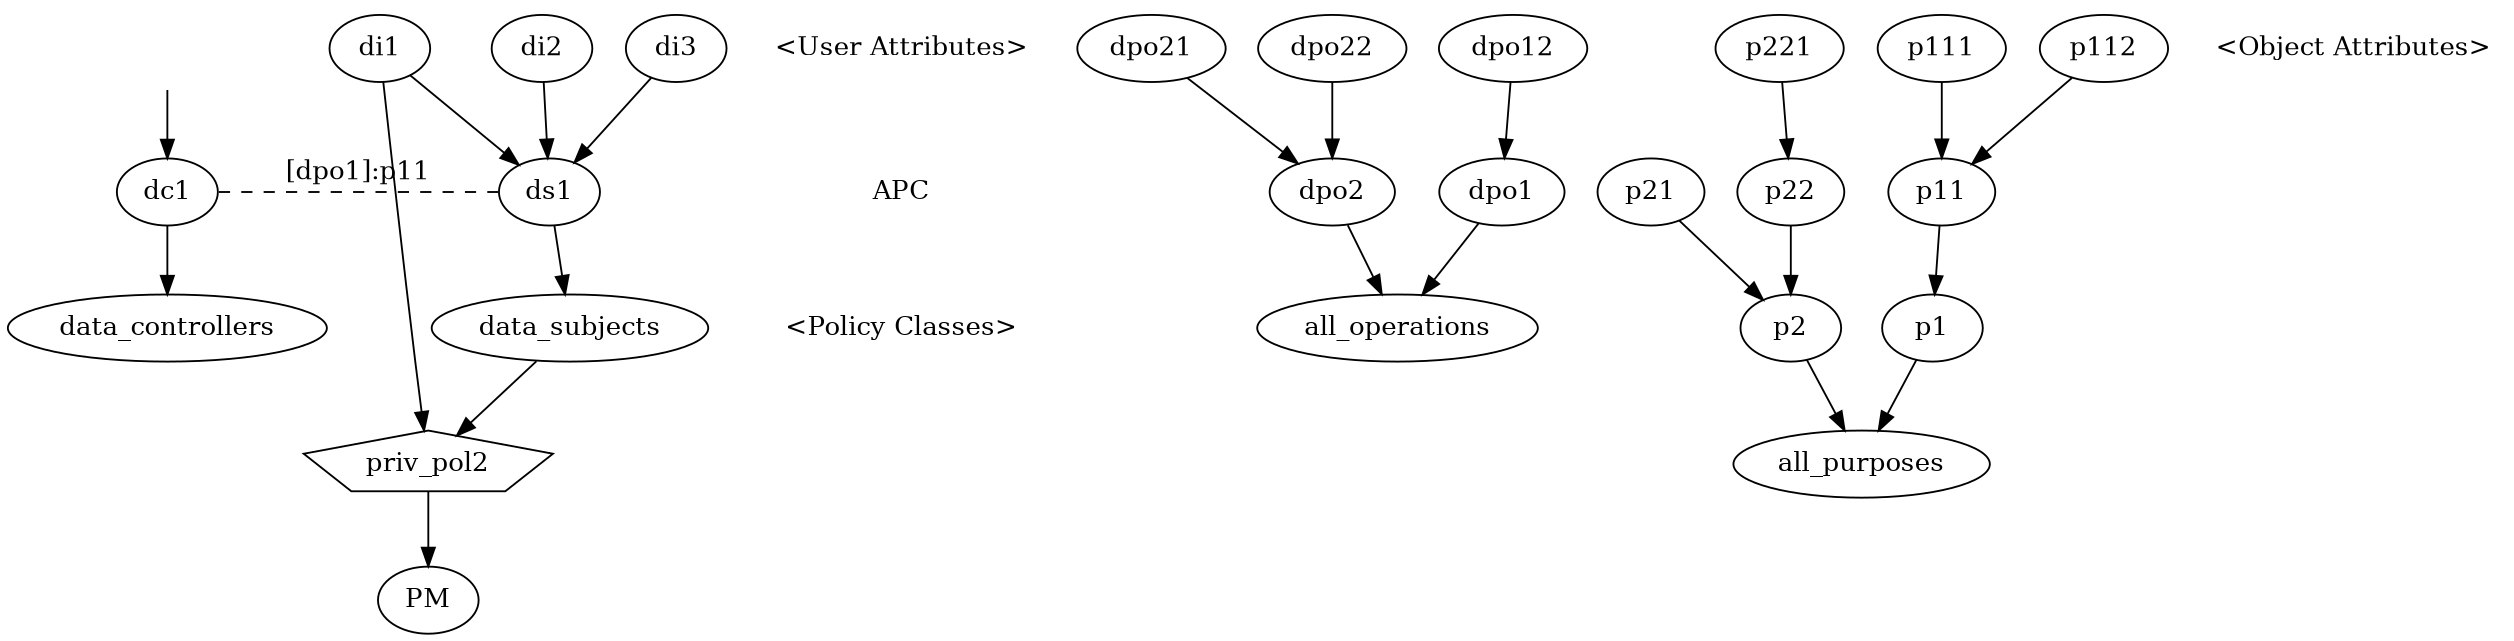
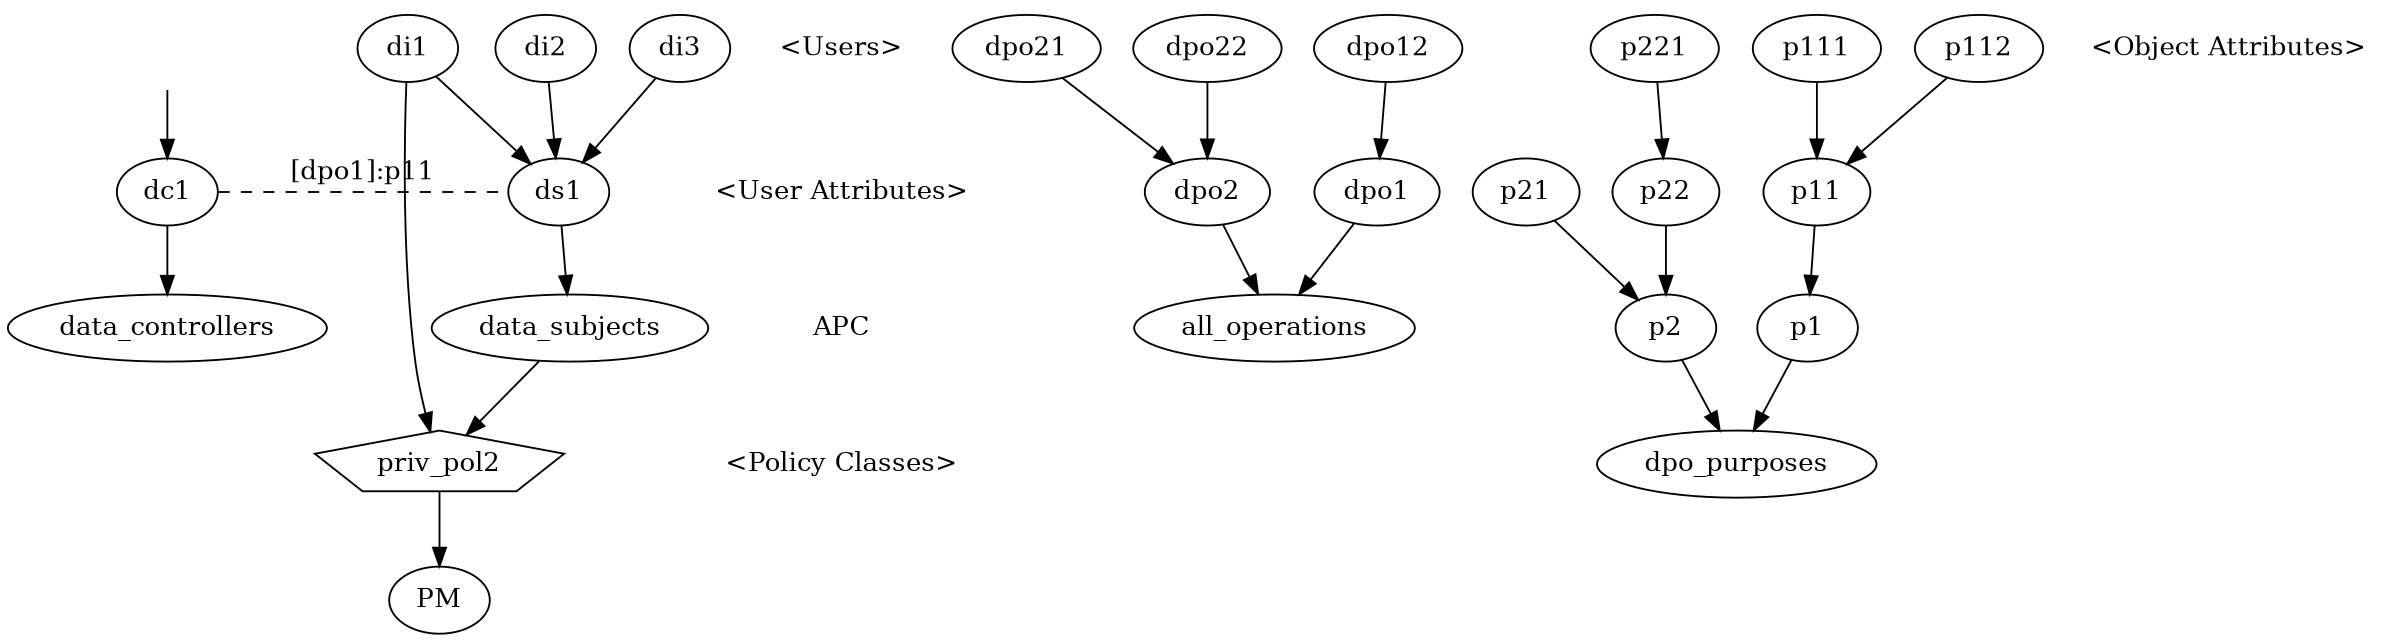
  strict digraph {
    node [shape=ellipse]
    s1 [peripheries=2 style=invis]
    dc1
    data_subjects
    data_controllers
    ds1
    priv_pol2 [shape=polygon sides=5]
    PM
    APC [height=0 shape=none width=0]
    "<Policy Classes>" [shape=none]
+   "<Users>" [shape=none]
    "<User Attributes>" [shape=none]
    di1
    di2
    di3
    dpo1
    all_operations
    dpo12
    dpo2
    dpo21
    dpo22
    p1
-   all_purposes
+   all_purposes [label=dpo_purposes]
    p11
    p111
    p112
    p2
    p21
    p22
    p221
    "<Object Attributes>" [shape=none]
    subgraph sub_1 {
      rank=same
      s1
    }
    subgraph sub_2 {
      rank=same
      dc1
    }
    subgraph sub_3 {
      rank=same
      data_subjects
      data_controllers
    }
    subgraph sub_4 {
      subgraph sub_5 {
        s1
      }
      subgraph sub_6 {
        dc1
        data_controllers
      }
    }
    subgraph sub_7 {
      subgraph sub_8 {
        data_subjects
        ds1
      }
    }
    subgraph sub_9 {
      priv_pol2
    }
    s1 -> dc1
    dc1 -> data_controllers
    dc1 -> ds1 [arrowhead=none constraint=false label="[dpo1]:p11" style=dashed]
    data_subjects -> priv_pol2
    ds1 -> data_subjects
    priv_pol2 -> PM
    APC -> "<Policy Classes>" [arrowhead=none style=invis]
+   "<Users>" -> "<User Attributes>" [arrowhead=none style=invis]
    "<User Attributes>" -> APC [arrowhead=none style=invis]
    di1 -> ds1
    di1 -> priv_pol2
    di2 -> ds1
    di3 -> ds1
    dpo1 -> all_operations
    dpo12 -> dpo1
    dpo2 -> all_operations
    dpo21 -> dpo2
    dpo22 -> dpo2
    p1 -> all_purposes
    p11 -> p1
    p111 -> p11
    p112 -> p11
    p2 -> all_purposes
    p21 -> p2
    p22 -> p2
    p221 -> p22
  }
